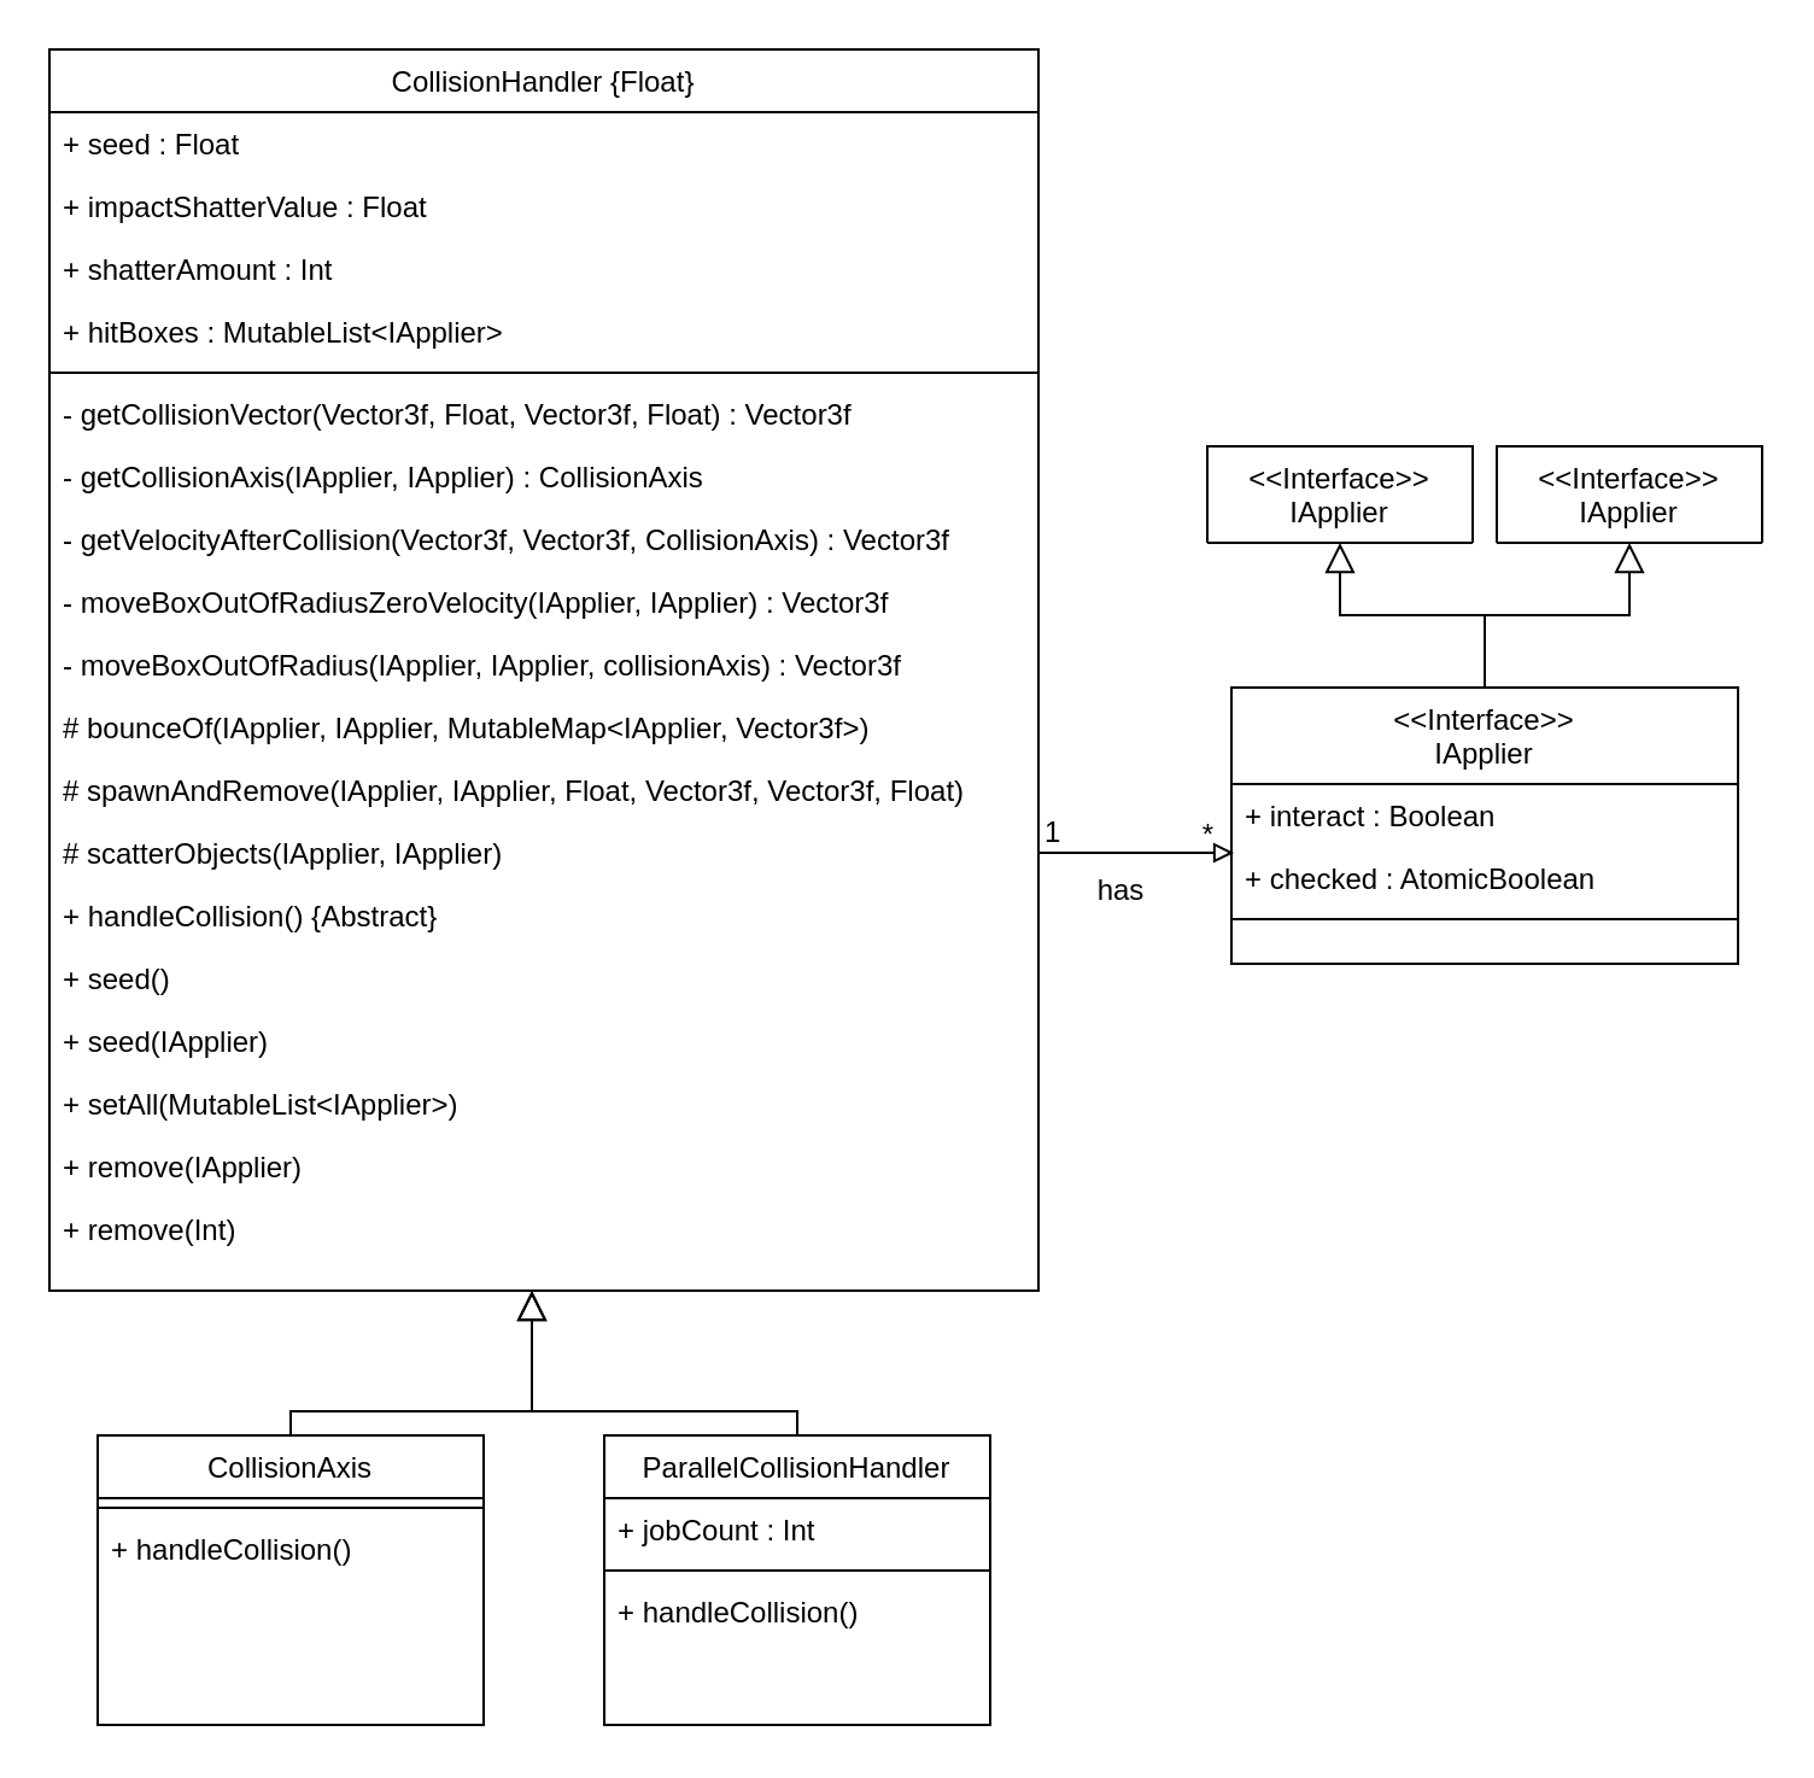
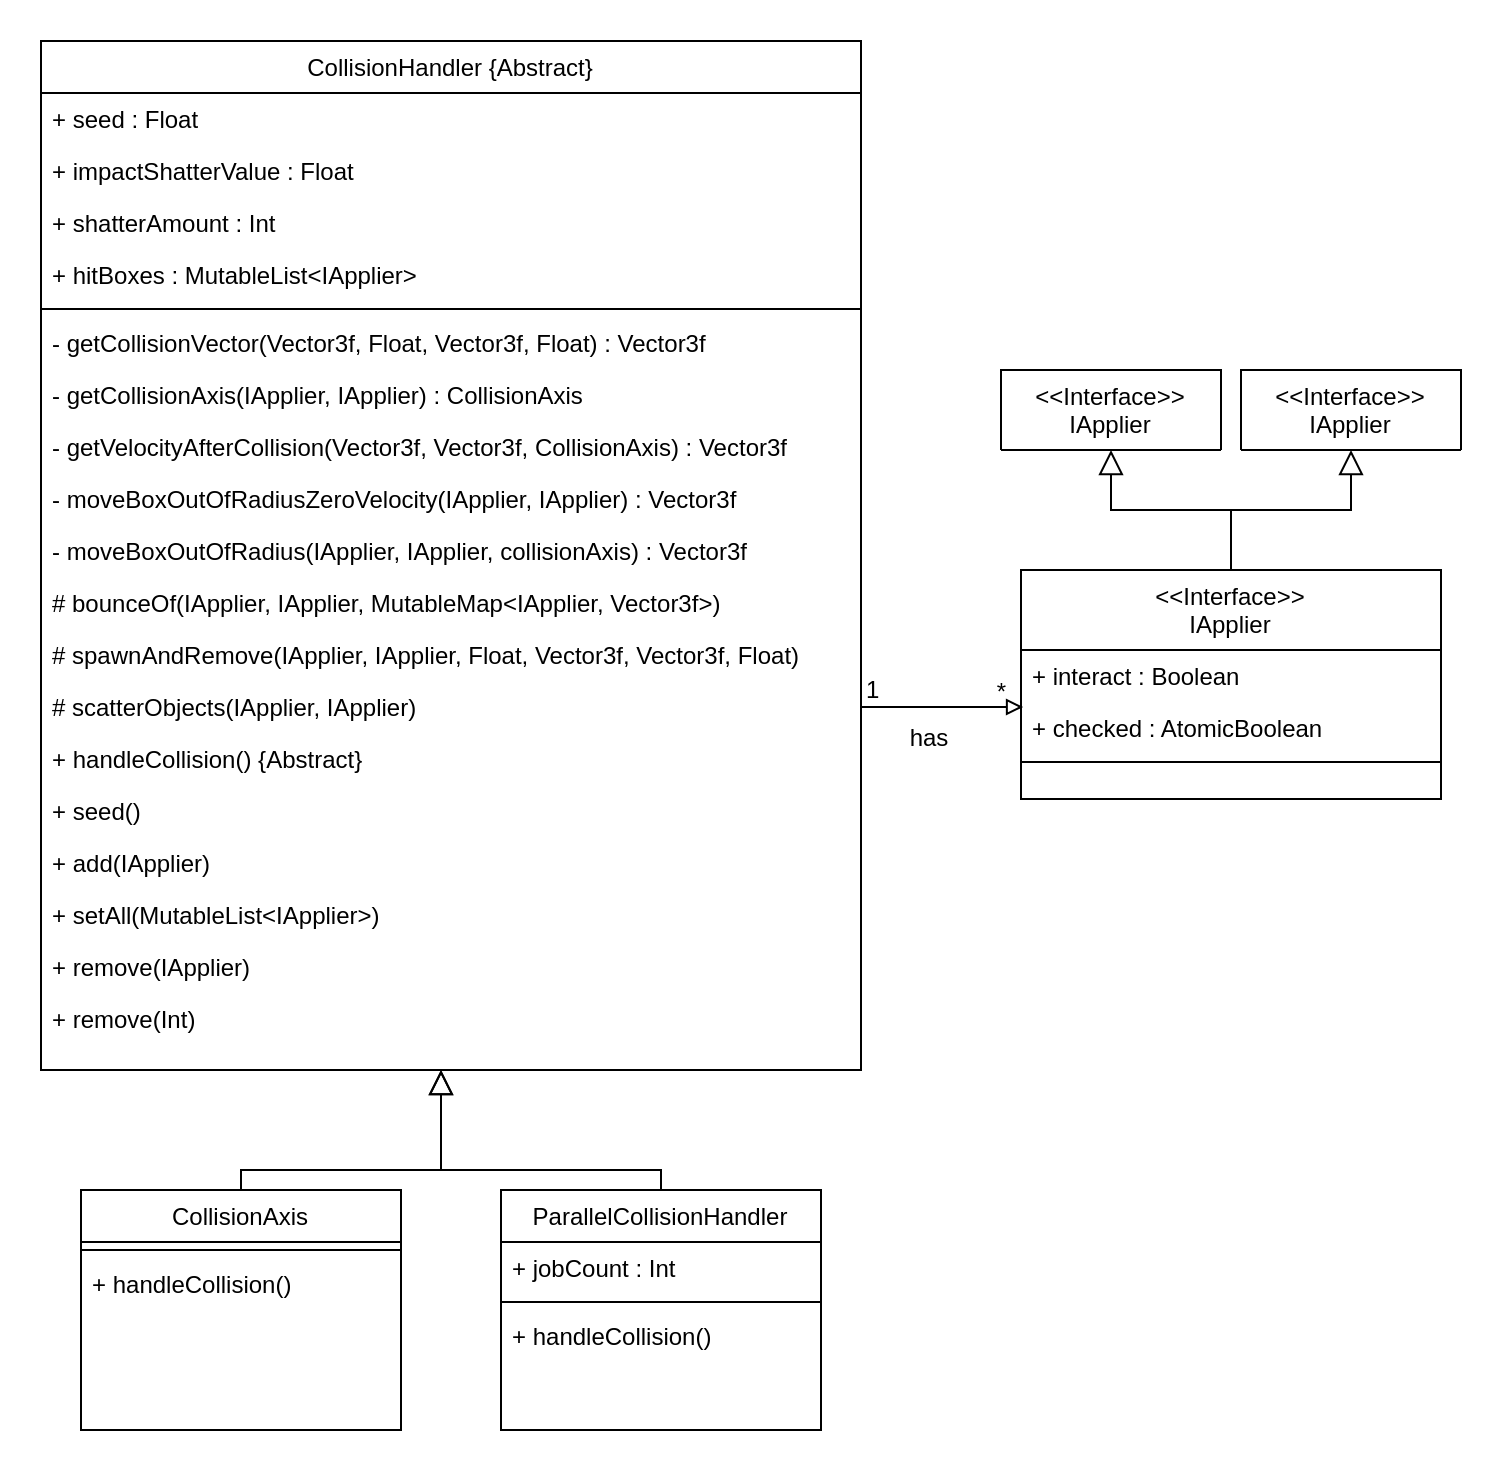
  <mxCell id="0" />
  <mxCell id="1" parent="0" />
- <mxCell id="2" value="CollisionHandler {Float}" style="swimlane;fontStyle=0;align=center;verticalAlign=top;childLayout=stackLayout;horizontal=1;startSize=26;horizontalStack=0;resizeParent=1;resizeLast=0;collapsible=1;marginBottom=0;rounded=0;shadow=0;strokeWidth=1;fillColor=none;" parent="1" vertex="1"><mxGeometry x="20" y="20" width="410" height="514.5" as="geometry"><mxRectangle x="230" y="140" width="160" height="26" as="alternateBounds" /></mxGeometry></mxCell>
+ <mxCell id="2" value="CollisionHandler {Abstract}" style="swimlane;fontStyle=0;align=center;verticalAlign=top;childLayout=stackLayout;horizontal=1;startSize=26;horizontalStack=0;resizeParent=1;resizeLast=0;collapsible=1;marginBottom=0;rounded=0;shadow=0;strokeWidth=1;fillColor=none;" parent="1" vertex="1"><mxGeometry x="20" y="20" width="410" height="514.5" as="geometry"><mxRectangle x="230" y="140" width="160" height="26" as="alternateBounds" /></mxGeometry></mxCell>
  <mxCell id="3" value="+ seed : Float" style="text;strokeColor=none;fillColor=none;align=left;verticalAlign=top;spacingLeft=4;spacingRight=4;overflow=hidden;rotatable=0;points=[[0,0.5],[1,0.5]];portConstraint=eastwest;" vertex="1" parent="2"><mxGeometry y="26" width="410" height="26" as="geometry" /></mxCell>
  <mxCell id="4" value="+ impactShatterValue : Float" style="text;strokeColor=none;fillColor=none;align=left;verticalAlign=top;spacingLeft=4;spacingRight=4;overflow=hidden;rotatable=0;points=[[0,0.5],[1,0.5]];portConstraint=eastwest;" vertex="1" parent="2"><mxGeometry y="52" width="410" height="26" as="geometry" /></mxCell>
  <mxCell id="5" value="+ shatterAmount : Int" style="text;strokeColor=none;fillColor=none;align=left;verticalAlign=top;spacingLeft=4;spacingRight=4;overflow=hidden;rotatable=0;points=[[0,0.5],[1,0.5]];portConstraint=eastwest;" vertex="1" parent="2"><mxGeometry y="78" width="410" height="26" as="geometry" /></mxCell>
  <mxCell id="6" value="+ hitBoxes : MutableList&lt;IApplier&gt;" style="text;strokeColor=none;fillColor=none;align=left;verticalAlign=top;spacingLeft=4;spacingRight=4;overflow=hidden;rotatable=0;points=[[0,0.5],[1,0.5]];portConstraint=eastwest;" parent="2" vertex="1"><mxGeometry y="104" width="410" height="26" as="geometry" /></mxCell>
  <mxCell id="7" value="" style="line;html=1;strokeWidth=1;align=left;verticalAlign=middle;spacingTop=-1;spacingLeft=3;spacingRight=3;rotatable=0;labelPosition=right;points=[];portConstraint=eastwest;" parent="2" vertex="1"><mxGeometry y="130" width="410" height="8" as="geometry" /></mxCell>
  <mxCell id="8" value="- getCollisionVector(Vector3f, Float, Vector3f, Float) : Vector3f" style="text;strokeColor=none;fillColor=none;align=left;verticalAlign=top;spacingLeft=4;spacingRight=4;overflow=hidden;rotatable=0;points=[[0,0.5],[1,0.5]];portConstraint=eastwest;" parent="2" vertex="1"><mxGeometry y="138" width="410" height="26" as="geometry" /></mxCell>
  <mxCell id="9" value="- getCollisionAxis(IApplier, IApplier) : CollisionAxis" style="text;strokeColor=none;fillColor=none;align=left;verticalAlign=top;spacingLeft=4;spacingRight=4;overflow=hidden;rotatable=0;points=[[0,0.5],[1,0.5]];portConstraint=eastwest;" vertex="1" parent="2"><mxGeometry y="164" width="410" height="26" as="geometry" /></mxCell>
  <mxCell id="10" value="- getVelocityAfterCollision(Vector3f, Vector3f, CollisionAxis) : Vector3f" style="text;strokeColor=none;fillColor=none;align=left;verticalAlign=top;spacingLeft=4;spacingRight=4;overflow=hidden;rotatable=0;points=[[0,0.5],[1,0.5]];portConstraint=eastwest;" vertex="1" parent="2"><mxGeometry y="190" width="410" height="26" as="geometry" /></mxCell>
  <mxCell id="11" value="- moveBoxOutOfRadiusZeroVelocity(IApplier, IApplier) : Vector3f" style="text;strokeColor=none;fillColor=none;align=left;verticalAlign=top;spacingLeft=4;spacingRight=4;overflow=hidden;rotatable=0;points=[[0,0.5],[1,0.5]];portConstraint=eastwest;" vertex="1" parent="2"><mxGeometry y="216" width="410" height="26" as="geometry" /></mxCell>
  <mxCell id="12" value="- moveBoxOutOfRadius(IApplier, IApplier, collisionAxis) : Vector3f" style="text;strokeColor=none;fillColor=none;align=left;verticalAlign=top;spacingLeft=4;spacingRight=4;overflow=hidden;rotatable=0;points=[[0,0.5],[1,0.5]];portConstraint=eastwest;" vertex="1" parent="2"><mxGeometry y="242" width="410" height="26" as="geometry" /></mxCell>
  <mxCell id="13" value="# bounceOf(IApplier, IApplier, MutableMap&lt;IApplier, Vector3f&gt;) " style="text;strokeColor=none;fillColor=none;align=left;verticalAlign=top;spacingLeft=4;spacingRight=4;overflow=hidden;rotatable=0;points=[[0,0.5],[1,0.5]];portConstraint=eastwest;" vertex="1" parent="2"><mxGeometry y="268" width="410" height="26" as="geometry" /></mxCell>
  <mxCell id="14" value="# spawnAndRemove(IApplier, IApplier, Float, Vector3f, Vector3f, Float)" style="text;strokeColor=none;fillColor=none;align=left;verticalAlign=top;spacingLeft=4;spacingRight=4;overflow=hidden;rotatable=0;points=[[0,0.5],[1,0.5]];portConstraint=eastwest;" vertex="1" parent="2"><mxGeometry y="294" width="410" height="26" as="geometry" /></mxCell>
  <mxCell id="15" value="# scatterObjects(IApplier, IApplier)" style="text;strokeColor=none;fillColor=none;align=left;verticalAlign=top;spacingLeft=4;spacingRight=4;overflow=hidden;rotatable=0;points=[[0,0.5],[1,0.5]];portConstraint=eastwest;" vertex="1" parent="2"><mxGeometry y="320" width="410" height="26" as="geometry" /></mxCell>
  <mxCell id="16" value="+ handleCollision() {Abstract}" style="text;strokeColor=none;fillColor=none;align=left;verticalAlign=top;spacingLeft=4;spacingRight=4;overflow=hidden;rotatable=0;points=[[0,0.5],[1,0.5]];portConstraint=eastwest;" vertex="1" parent="2"><mxGeometry y="346" width="410" height="26" as="geometry" /></mxCell>
  <mxCell id="17" value="+ seed()" style="text;strokeColor=none;fillColor=none;align=left;verticalAlign=top;spacingLeft=4;spacingRight=4;overflow=hidden;rotatable=0;points=[[0,0.5],[1,0.5]];portConstraint=eastwest;" parent="2" vertex="1"><mxGeometry y="372" width="410" height="26" as="geometry" /></mxCell>
- <mxCell id="18" value="+ seed(IApplier)" style="text;strokeColor=none;fillColor=none;align=left;verticalAlign=top;spacingLeft=4;spacingRight=4;overflow=hidden;rotatable=0;points=[[0,0.5],[1,0.5]];portConstraint=eastwest;" parent="2" vertex="1"><mxGeometry y="398" width="410" height="26" as="geometry" /></mxCell>
+ <mxCell id="18" value="+ add(IApplier)" style="text;strokeColor=none;fillColor=none;align=left;verticalAlign=top;spacingLeft=4;spacingRight=4;overflow=hidden;rotatable=0;points=[[0,0.5],[1,0.5]];portConstraint=eastwest;" parent="2" vertex="1"><mxGeometry y="398" width="410" height="26" as="geometry" /></mxCell>
  <mxCell id="19" value="+ setAll(MutableList&lt;IApplier&gt;)" style="text;strokeColor=none;fillColor=none;align=left;verticalAlign=top;spacingLeft=4;spacingRight=4;overflow=hidden;rotatable=0;points=[[0,0.5],[1,0.5]];portConstraint=eastwest;" parent="2" vertex="1"><mxGeometry y="424" width="410" height="26" as="geometry" /></mxCell>
  <mxCell id="20" value="+ remove(IApplier)" style="text;strokeColor=none;fillColor=none;align=left;verticalAlign=top;spacingLeft=4;spacingRight=4;overflow=hidden;rotatable=0;points=[[0,0.5],[1,0.5]];portConstraint=eastwest;" parent="2" vertex="1"><mxGeometry y="450" width="410" height="26" as="geometry" /></mxCell>
  <mxCell id="21" value="+ remove(Int)" style="text;strokeColor=none;fillColor=none;align=left;verticalAlign=top;spacingLeft=4;spacingRight=4;overflow=hidden;rotatable=0;points=[[0,0.5],[1,0.5]];portConstraint=eastwest;" parent="2" vertex="1"><mxGeometry y="476" width="410" height="26" as="geometry" /></mxCell>
  <mxCell id="22" value="CollisionAxis" style="swimlane;fontStyle=0;align=center;verticalAlign=top;childLayout=stackLayout;horizontal=1;startSize=26;horizontalStack=0;resizeParent=1;resizeLast=0;collapsible=1;marginBottom=0;rounded=0;shadow=0;strokeWidth=1;fillColor=none;" parent="1" vertex="1"><mxGeometry x="40" y="594.5" width="160" height="120" as="geometry"><mxRectangle x="130" y="380" width="160" height="26" as="alternateBounds" /></mxGeometry></mxCell>
  <mxCell id="23" value="" style="line;html=1;strokeWidth=1;align=left;verticalAlign=middle;spacingTop=-1;spacingLeft=3;spacingRight=3;rotatable=0;labelPosition=right;points=[];portConstraint=eastwest;" parent="22" vertex="1"><mxGeometry y="26" width="160" height="8" as="geometry" /></mxCell>
  <mxCell id="24" value="+ handleCollision()" style="text;strokeColor=none;fillColor=none;align=left;verticalAlign=top;spacingLeft=4;spacingRight=4;overflow=hidden;rotatable=0;points=[[0,0.5],[1,0.5]];portConstraint=eastwest;" parent="22" vertex="1"><mxGeometry y="34" width="160" height="26" as="geometry" /></mxCell>
  <mxCell id="25" value="" style="endArrow=block;endSize=10;endFill=0;shadow=0;strokeWidth=1;rounded=0;edgeStyle=elbowEdgeStyle;elbow=vertical;exitX=0.5;exitY=0;exitDx=0;exitDy=0;" parent="1" source="22" edge="1"><mxGeometry width="160" relative="1" as="geometry"><mxPoint x="125" y="87.5" as="sourcePoint" /><mxPoint x="220" y="534.5" as="targetPoint" /><Array as="points"><mxPoint x="170" y="584.5" /><mxPoint x="240" y="564.5" /><mxPoint x="224" y="584.5" /><mxPoint x="224" y="474.5" /><mxPoint x="204" y="454.5" /><mxPoint x="225" y="374.5" /></Array></mxGeometry></mxCell>
  <mxCell id="26" value="ParallelCollisionHandler" style="swimlane;fontStyle=0;align=center;verticalAlign=top;childLayout=stackLayout;horizontal=1;startSize=26;horizontalStack=0;resizeParent=1;resizeLast=0;collapsible=1;marginBottom=0;rounded=0;shadow=0;strokeWidth=1;fillColor=none;" parent="1" vertex="1"><mxGeometry x="250" y="594.5" width="160" height="120" as="geometry"><mxRectangle x="340" y="380" width="170" height="26" as="alternateBounds" /></mxGeometry></mxCell>
  <mxCell id="27" value="+ jobCount : Int" style="text;align=left;verticalAlign=top;spacingLeft=4;spacingRight=4;overflow=hidden;rotatable=0;points=[[0,0.5],[1,0.5]];portConstraint=eastwest;" parent="26" vertex="1"><mxGeometry y="26" width="160" height="26" as="geometry" /></mxCell>
  <mxCell id="28" value="" style="line;html=1;strokeWidth=1;align=left;verticalAlign=middle;spacingTop=-1;spacingLeft=3;spacingRight=3;rotatable=0;labelPosition=right;points=[];portConstraint=eastwest;" parent="26" vertex="1"><mxGeometry y="52" width="160" height="8" as="geometry" /></mxCell>
  <mxCell id="29" value="+ handleCollision()" style="text;strokeColor=none;fillColor=none;align=left;verticalAlign=top;spacingLeft=4;spacingRight=4;overflow=hidden;rotatable=0;points=[[0,0.5],[1,0.5]];portConstraint=eastwest;" vertex="1" parent="26"><mxGeometry y="60" width="160" height="26" as="geometry" /></mxCell>
  <mxCell id="30" value="" style="endArrow=block;endSize=10;endFill=0;shadow=0;strokeWidth=1;rounded=0;edgeStyle=elbowEdgeStyle;elbow=vertical;" parent="1" source="26" edge="1"><mxGeometry width="160" relative="1" as="geometry"><mxPoint x="135" y="257.5" as="sourcePoint" /><mxPoint x="220" y="534.5" as="targetPoint" /><Array as="points"><mxPoint x="224" y="584.5" /><mxPoint x="224" y="474.5" /><mxPoint x="234" y="454.5" /><mxPoint x="225" y="374.5" /><mxPoint x="225" y="374.5" /><mxPoint x="225" y="374.5" /></Array></mxGeometry></mxCell>
  <mxCell id="31" value="&lt;&lt;Interface&gt;&gt;&#10;IApplier" style="swimlane;fontStyle=0;align=center;verticalAlign=top;childLayout=stackLayout;horizontal=1;startSize=40;horizontalStack=0;resizeParent=1;resizeLast=0;collapsible=1;marginBottom=0;rounded=0;shadow=0;strokeWidth=1;fillColor=none;" parent="1" vertex="1"><mxGeometry x="510" y="284.5" width="210" height="114.5" as="geometry"><mxRectangle x="550" y="140" width="160" height="26" as="alternateBounds" /></mxGeometry></mxCell>
  <mxCell id="32" value="+ interact : Boolean" style="text;strokeColor=none;fillColor=none;align=left;verticalAlign=top;spacingLeft=4;spacingRight=4;overflow=hidden;rotatable=0;points=[[0,0.5],[1,0.5]];portConstraint=eastwest;" parent="31" vertex="1"><mxGeometry y="40" width="210" height="26" as="geometry" /></mxCell>
  <mxCell id="33" value="+ checked : AtomicBoolean" style="text;strokeColor=none;fillColor=none;align=left;verticalAlign=top;spacingLeft=4;spacingRight=4;overflow=hidden;rotatable=0;points=[[0,0.5],[1,0.5]];portConstraint=eastwest;" vertex="1" parent="31"><mxGeometry y="66" width="210" height="26" as="geometry" /></mxCell>
  <mxCell id="34" value="" style="line;html=1;strokeWidth=1;align=left;verticalAlign=middle;spacingTop=-1;spacingLeft=3;spacingRight=3;rotatable=0;labelPosition=right;points=[];portConstraint=eastwest;" parent="31" vertex="1"><mxGeometry y="92" width="210" height="8" as="geometry" /></mxCell>
  <mxCell id="35" value="" style="endArrow=block;shadow=0;strokeWidth=1;rounded=0;endFill=0;edgeStyle=elbowEdgeStyle;elbow=vertical;entryX=0.005;entryY=0.115;entryDx=0;entryDy=0;exitX=1;exitY=0.5;exitDx=0;exitDy=0;entryPerimeter=0;" parent="1" source="15" target="33" edge="1"><mxGeometry x="0.5" y="41" relative="1" as="geometry"><mxPoint x="460" y="350" as="sourcePoint" /><mxPoint x="521" y="314.5" as="targetPoint" /><mxPoint x="-40" y="32" as="offset" /></mxGeometry></mxCell>
  <mxCell id="36" value="1" style="resizable=0;align=left;verticalAlign=bottom;labelBackgroundColor=none;fontSize=12;" parent="35" connectable="0" vertex="1"><mxGeometry x="-1" relative="1" as="geometry"><mxPoint x="1" as="offset" /></mxGeometry></mxCell>
  <mxCell id="37" value="*" style="resizable=0;align=right;verticalAlign=bottom;labelBackgroundColor=none;fontSize=12;" parent="35" connectable="0" vertex="1"><mxGeometry x="1" relative="1" as="geometry"><mxPoint x="-7" as="offset" /></mxGeometry></mxCell>
  <mxCell id="38" value="has" style="text;html=1;resizable=0;points=[];;align=center;verticalAlign=middle;labelBackgroundColor=none;rounded=0;shadow=0;strokeWidth=1;fontSize=12;" parent="35" vertex="1" connectable="0"><mxGeometry x="0.5" y="49" relative="1" as="geometry"><mxPoint x="-28" y="64" as="offset" /></mxGeometry></mxCell>
  <mxCell id="39" value="&lt;&lt;Interface&gt;&gt;&#10;IApplier" style="swimlane;fontStyle=0;align=center;verticalAlign=top;childLayout=stackLayout;horizontal=1;startSize=50;horizontalStack=0;resizeParent=1;resizeLast=0;collapsible=1;marginBottom=0;rounded=0;shadow=0;strokeWidth=1;fillColor=none;" vertex="1" parent="1"><mxGeometry x="500" y="184.5" width="110" height="40" as="geometry"><mxRectangle x="550" y="140" width="160" height="26" as="alternateBounds" /></mxGeometry></mxCell>
  <mxCell id="40" value="&lt;&lt;Interface&gt;&gt;&#10;IApplier" style="swimlane;fontStyle=0;align=center;verticalAlign=top;childLayout=stackLayout;horizontal=1;startSize=50;horizontalStack=0;resizeParent=1;resizeLast=0;collapsible=1;marginBottom=0;rounded=0;shadow=0;strokeWidth=1;fillColor=none;" vertex="1" parent="1"><mxGeometry x="620" y="184.5" width="110" height="40" as="geometry"><mxRectangle x="550" y="140" width="160" height="26" as="alternateBounds" /></mxGeometry></mxCell>
  <mxCell id="41" value="" style="endArrow=block;endSize=10;endFill=0;shadow=0;strokeWidth=1;rounded=0;edgeStyle=elbowEdgeStyle;elbow=vertical;exitX=0.5;exitY=0;exitDx=0;exitDy=0;entryX=0.5;entryY=1;entryDx=0;entryDy=0;" edge="1" parent="1" source="31" target="39"><mxGeometry width="160" relative="1" as="geometry"><mxPoint x="650" y="264.5" as="sourcePoint" /><mxPoint x="540" y="204.5" as="targetPoint" /><Array as="points"><mxPoint x="544" y="254.5" /><mxPoint x="544" y="144.5" /><mxPoint x="554" y="124.5" /><mxPoint x="545" y="44.5" /><mxPoint x="545" y="44.5" /><mxPoint x="545" y="44.5" /></Array></mxGeometry></mxCell>
  <mxCell id="42" value="" style="endArrow=block;endSize=10;endFill=0;shadow=0;strokeWidth=1;rounded=0;edgeStyle=elbowEdgeStyle;elbow=vertical;entryX=0.5;entryY=1;entryDx=0;entryDy=0;exitX=0.5;exitY=0;exitDx=0;exitDy=0;" edge="1" parent="1" source="31" target="40"><mxGeometry width="160" relative="1" as="geometry"><mxPoint x="810" y="284.5" as="sourcePoint" /><mxPoint x="700" y="224.5" as="targetPoint" /><Array as="points"><mxPoint x="660" y="254.5" /><mxPoint x="704" y="164.5" /><mxPoint x="714" y="144.5" /><mxPoint x="705" y="64.5" /><mxPoint x="705" y="64.5" /><mxPoint x="705" y="64.5" /></Array></mxGeometry></mxCell>
